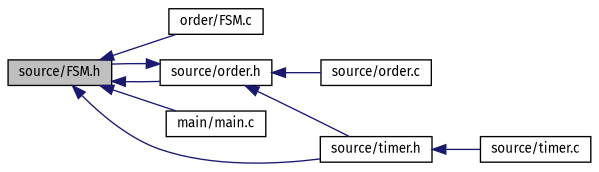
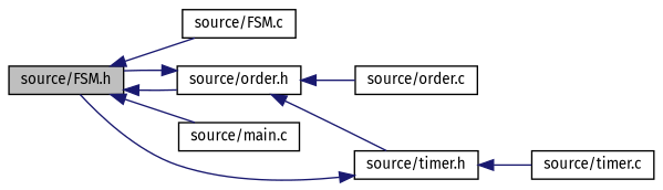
  digraph {
    fontname="Fira Sans"
    rankdir=LR
    node [color=black fillcolor=white fontname="Fira Sans" fontsize=10 shape=record style=filled]
    edge [color=midnightblue dir=back fontname="Fira Sans" fontsize=10 labelfontname=Helvetica labelfontsize=10 style=solid]
    n1 [fillcolor=grey75 fontcolor=black height=0.2 label="source/FSM.h" width=0.4]
-   n2 [height=0.2 label="order/FSM.c" width=0.4]
+   n2 [height=0.2 label="source/FSM.c" width=0.4]
    n3 [height=0.2 label="source/order.h" width=0.4]
-   n4 [height=0.2 label="main/main.c" width=0.4]
+   n4 [height=0.2 label="source/main.c" width=0.4]
    n5 [height=0.2 label="source/timer.h" width=0.4]
    n6 [height=0.2 label="source/order.c" width=0.4]
    n7 [height=0.2 label="source/timer.c" width=0.4]
    n1 -> n2
    n1 -> n3
    n1 -> n4
    n3 -> n1
    n3 -> n5
    n3 -> n6
-   n1 -> n5
+   n5 -> n1
    n5 -> n7
  }
